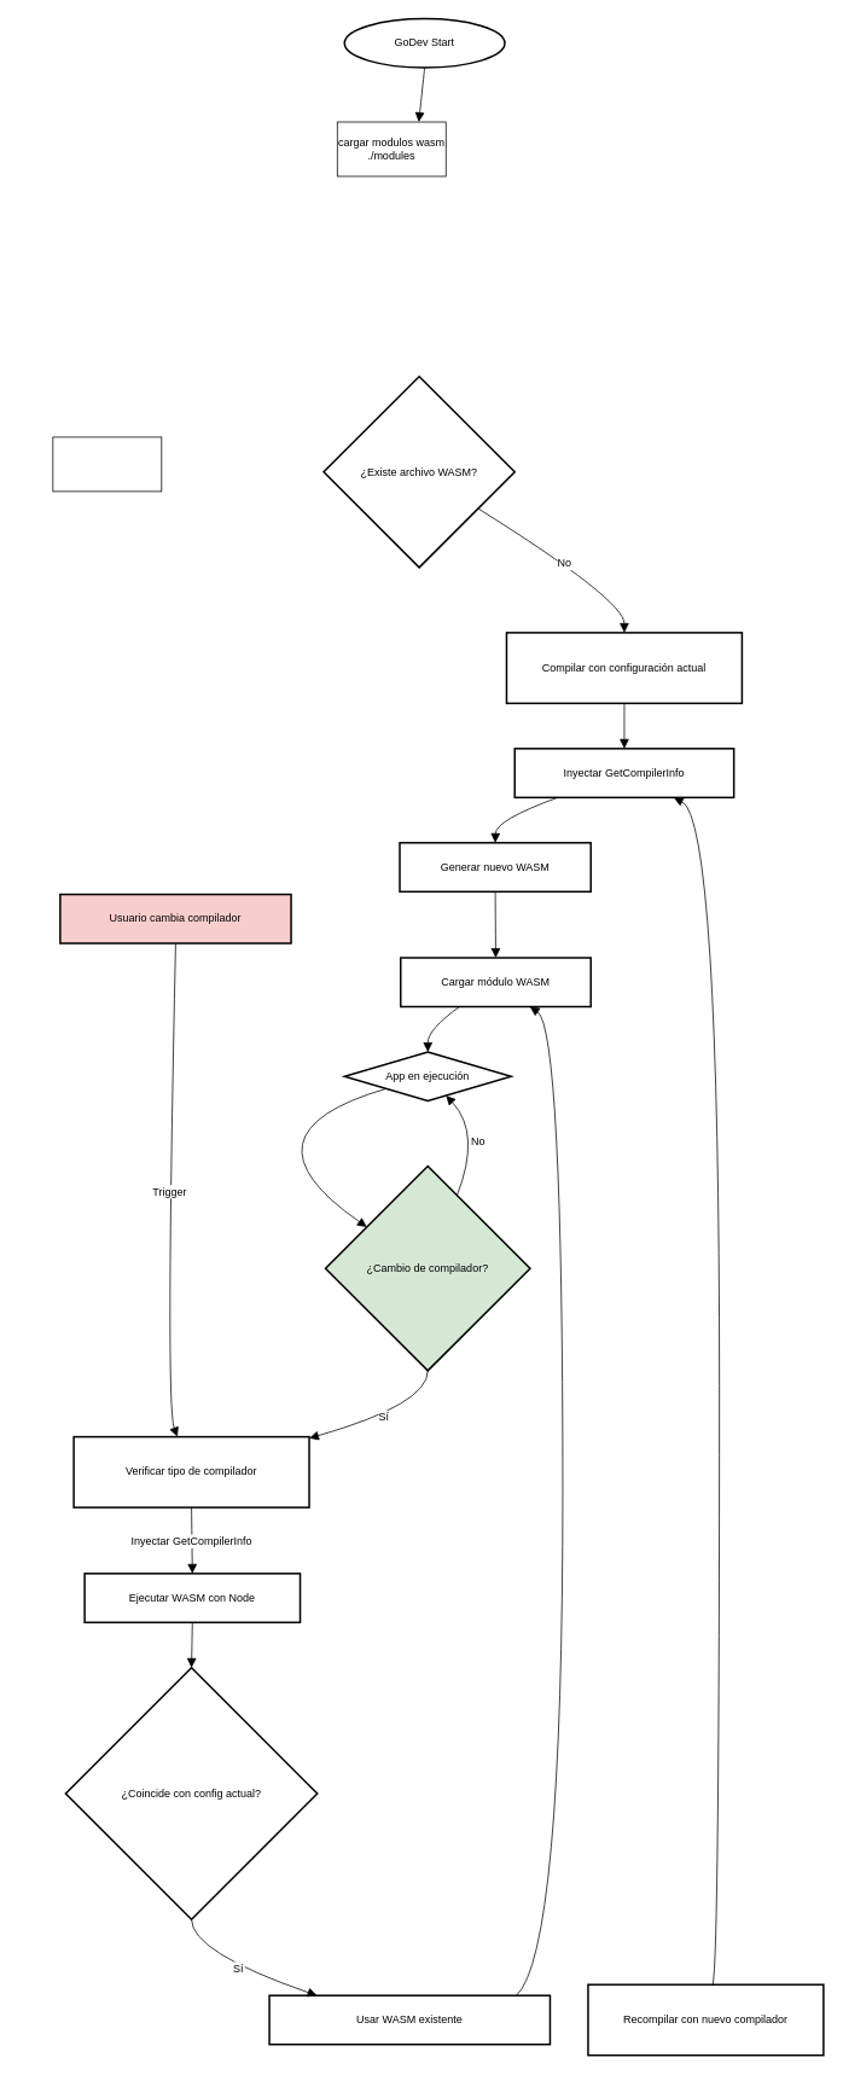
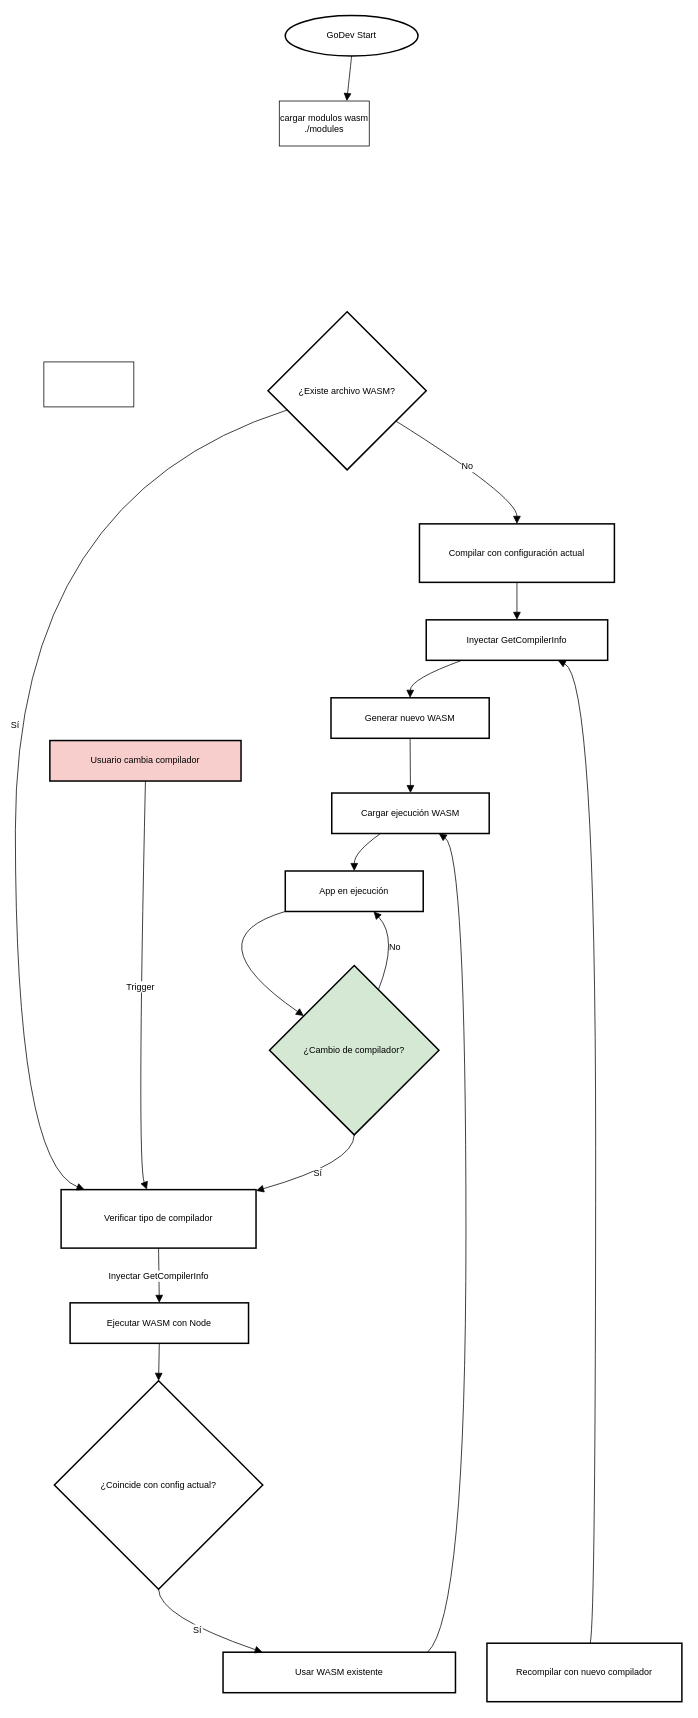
  <mxCell id="0" />
  <mxCell id="1" parent="0" />
  <mxCell id="2" value="GoDev Start" style="ellipse;whiteSpace=wrap;strokeWidth=2;" vertex="1" parent="1"><mxGeometry x="380" y="20" width="177" height="54" as="geometry" /></mxCell>
  <mxCell id="3" value="¿Existe archivo WASM?" style="rhombus;strokeWidth=2;whiteSpace=wrap;" vertex="1" parent="1"><mxGeometry x="357" y="415" width="211" height="211" as="geometry" /></mxCell>
  <mxCell id="4" value="Compilar con configuración actual" style="whiteSpace=wrap;strokeWidth=2;" vertex="1" parent="1"><mxGeometry x="559" y="698" width="260" height="78" as="geometry" /></mxCell>
  <mxCell id="5" value="Verificar tipo de compilador" style="whiteSpace=wrap;strokeWidth=2;" vertex="1" parent="1"><mxGeometry x="81" y="1586" width="260" height="78" as="geometry" /></mxCell>
  <mxCell id="6" value="Ejecutar WASM con Node" style="whiteSpace=wrap;strokeWidth=2;" vertex="1" parent="1"><mxGeometry x="93" y="1737" width="238" height="54" as="geometry" /></mxCell>
  <mxCell id="7" value="¿Coincide con config actual?" style="rhombus;strokeWidth=2;whiteSpace=wrap;" vertex="1" parent="1"><mxGeometry x="72" y="1841" width="278" height="278" as="geometry" /></mxCell>
  <mxCell id="8" value="Usar WASM existente" style="whiteSpace=wrap;strokeWidth=2;" vertex="1" parent="1"><mxGeometry x="297" y="2203" width="310" height="54" as="geometry" /></mxCell>
  <mxCell id="9" value="Recompilar con nuevo compilador" style="whiteSpace=wrap;strokeWidth=2;" vertex="1" parent="1"><mxGeometry x="649" y="2191" width="260" height="78" as="geometry" /></mxCell>
  <mxCell id="10" value="Inyectar GetCompilerInfo" style="whiteSpace=wrap;strokeWidth=2;" vertex="1" parent="1"><mxGeometry x="568" y="826" width="242" height="54" as="geometry" /></mxCell>
  <mxCell id="11" value="Generar nuevo WASM" style="whiteSpace=wrap;strokeWidth=2;" vertex="1" parent="1"><mxGeometry x="441" y="930" width="211" height="54" as="geometry" /></mxCell>
- <mxCell id="12" value="Cargar módulo WASM" style="whiteSpace=wrap;strokeWidth=2;" vertex="1" parent="1"><mxGeometry x="442" y="1057" width="210" height="54" as="geometry" /></mxCell>
+ <mxCell id="12" value="Cargar ejecución WASM" style="whiteSpace=wrap;strokeWidth=2;" vertex="1" parent="1"><mxGeometry x="442" y="1057" width="210" height="54" as="geometry" /></mxCell>
  <mxCell id="13" value="Usuario cambia compilador" style="whiteSpace=wrap;strokeWidth=2;fillColor=#f8cecc;" vertex="1" parent="1"><mxGeometry x="66" y="987" width="255" height="54" as="geometry" /></mxCell>
- <mxCell id="14" value="App en ejecución" style="rhombus;whiteSpace=wrap;strokeWidth=2;" vertex="1" parent="1"><mxGeometry x="380" y="1161" width="184" height="54" as="geometry" /></mxCell>
+ <mxCell id="14" value="App en ejecución" style="whiteSpace=wrap;strokeWidth=2;" vertex="1" parent="1"><mxGeometry x="380" y="1161" width="184" height="54" as="geometry" /></mxCell>
  <mxCell id="15" value="¿Cambio de compilador?" style="rhombus;strokeWidth=2;whiteSpace=wrap;fillColor=#d5e8d4;" vertex="1" parent="1"><mxGeometry x="359" y="1287" width="226" height="226" as="geometry" /></mxCell>
  <mxCell id="16" value="" style="curved=1;startArrow=none;endArrow=block;exitX=0.5;exitY=1;entryX=0.75;entryY=0;rounded=0;fontSize=12;startSize=8;endSize=8;entryDx=0;entryDy=0;" edge="1" parent="1" source="2" target="33"><mxGeometry relative="1" as="geometry"><Array as="points" /></mxGeometry></mxCell>
  <mxCell id="17" value="No" style="curved=1;startArrow=none;endArrow=block;exitX=1;exitY=0.81;entryX=0.5;entryY=0.01;rounded=0;fontSize=12;startSize=8;endSize=8;" edge="1" parent="1" source="3" target="4"><mxGeometry relative="1" as="geometry"><Array as="points"><mxPoint x="689" y="662" /></Array></mxGeometry></mxCell>
+ <mxCell id="18" value="Sí" style="curved=1;startArrow=none;endArrow=block;exitX=0;exitY=0.66;entryX=0.12;entryY=0;rounded=0;fontSize=12;startSize=8;endSize=8;" edge="1" parent="1" source="3" target="5"><mxGeometry relative="1" as="geometry"><Array as="points"><mxPoint x="20" y="662" /><mxPoint x="20" y="1550" /></Array></mxGeometry></mxCell>
  <mxCell id="19" value="Inyectar GetCompilerInfo" style="curved=1;startArrow=none;endArrow=block;exitX=0.5;exitY=1;entryX=0.5;entryY=-0.01;rounded=0;fontSize=12;startSize=8;endSize=8;" edge="1" parent="1" source="5" target="6"><mxGeometry relative="1" as="geometry"><Array as="points" /></mxGeometry></mxCell>
  <mxCell id="20" value="" style="curved=1;startArrow=none;endArrow=block;exitX=0.5;exitY=0.99;entryX=0.5;entryY=0;rounded=0;fontSize=12;startSize=8;endSize=8;" edge="1" parent="1" source="6" target="7"><mxGeometry relative="1" as="geometry"><Array as="points" /></mxGeometry></mxCell>
  <mxCell id="21" value="Sí" style="curved=1;startArrow=none;endArrow=block;exitX=0.5;exitY=1;entryX=0.17;entryY=0;rounded=0;fontSize=12;startSize=8;endSize=8;" edge="1" parent="1" source="7" target="8"><mxGeometry relative="1" as="geometry"><Array as="points"><mxPoint x="211" y="2155" /></Array></mxGeometry></mxCell>
  <mxCell id="22" value="" style="curved=1;startArrow=none;endArrow=block;exitX=0.5;exitY=1.01;entryX=0.5;entryY=0.01;rounded=0;fontSize=12;startSize=8;endSize=8;" edge="1" parent="1" source="4" target="10"><mxGeometry relative="1" as="geometry"><Array as="points" /></mxGeometry></mxCell>
  <mxCell id="23" value="" style="curved=1;startArrow=none;endArrow=block;exitX=0.53;exitY=0;entryX=0.73;entryY=1.01;rounded=0;fontSize=12;startSize=8;endSize=8;" edge="1" parent="1" source="9" target="10"><mxGeometry relative="1" as="geometry"><Array as="points"><mxPoint x="794" y="2155" /><mxPoint x="794" y="905" /></Array></mxGeometry></mxCell>
  <mxCell id="24" value="" style="curved=1;startArrow=none;endArrow=block;exitX=0.19;exitY=1.01;entryX=0.5;entryY=0.01;rounded=0;fontSize=12;startSize=8;endSize=8;" edge="1" parent="1" source="10" target="11"><mxGeometry relative="1" as="geometry"><Array as="points"><mxPoint x="547" y="905" /></Array></mxGeometry></mxCell>
  <mxCell id="25" value="" style="curved=1;startArrow=none;endArrow=block;exitX=0.5;exitY=1.01;entryX=0.5;entryY=0;rounded=0;fontSize=12;startSize=8;endSize=8;" edge="1" parent="1" source="11" target="12"><mxGeometry relative="1" as="geometry"><Array as="points" /></mxGeometry></mxCell>
  <mxCell id="26" value="" style="curved=1;startArrow=none;endArrow=block;exitX=0.88;exitY=0;entryX=0.68;entryY=1;rounded=0;fontSize=12;startSize=8;endSize=8;" edge="1" parent="1" source="8" target="12"><mxGeometry relative="1" as="geometry"><Array as="points"><mxPoint x="621" y="2155" /><mxPoint x="621" y="1136" /></Array></mxGeometry></mxCell>
  <mxCell id="27" value="Trigger" style="curved=1;startArrow=none;endArrow=block;exitX=0.5;exitY=0.99;entryX=0.44;entryY=0;rounded=0;fontSize=12;startSize=8;endSize=8;" edge="1" parent="1" source="13" target="5"><mxGeometry relative="1" as="geometry"><Array as="points"><mxPoint x="182" y="1550" /></Array></mxGeometry></mxCell>
  <mxCell id="28" value="" style="curved=1;startArrow=none;endArrow=block;exitX=0.31;exitY=1;entryX=0.5;entryY=0;rounded=0;fontSize=12;startSize=8;endSize=8;" edge="1" parent="1" source="12" target="14"><mxGeometry relative="1" as="geometry"><Array as="points"><mxPoint x="472" y="1136" /></Array></mxGeometry></mxCell>
  <mxCell id="29" value="" style="curved=1;startArrow=none;endArrow=block;exitX=0;exitY=1;entryX=0;entryY=0.16;rounded=0;fontSize=12;startSize=8;endSize=8;" edge="1" parent="1" source="14" target="15"><mxGeometry relative="1" as="geometry"><Array as="points"><mxPoint x="256" y="1251" /></Array></mxGeometry></mxCell>
  <mxCell id="30" value="Sí" style="curved=1;startArrow=none;endArrow=block;exitX=0.5;exitY=1;entryX=1;entryY=0.02;rounded=0;fontSize=12;startSize=8;endSize=8;" edge="1" parent="1" source="15" target="5"><mxGeometry relative="1" as="geometry"><Array as="points"><mxPoint x="472" y="1550" /></Array></mxGeometry></mxCell>
  <mxCell id="31" value="No" style="curved=1;startArrow=none;endArrow=block;exitX=0.7;exitY=0;entryX=0.64;entryY=1;rounded=0;fontSize=12;startSize=8;endSize=8;" edge="1" parent="1" source="15" target="14"><mxGeometry relative="1" as="geometry"><Array as="points"><mxPoint x="531" y="1251" /></Array></mxGeometry></mxCell>
  <mxCell id="32" value="" style="rounded=0;whiteSpace=wrap;html=1;" vertex="1" parent="1"><mxGeometry x="58" y="482" width="120" height="60" as="geometry" /></mxCell>
  <mxCell id="33" value="cargar modulos wasm&lt;div&gt;./modules&lt;/div&gt;" style="rounded=0;whiteSpace=wrap;html=1;" vertex="1" parent="1"><mxGeometry x="372" y="134" width="120" height="60" as="geometry" /></mxCell>
